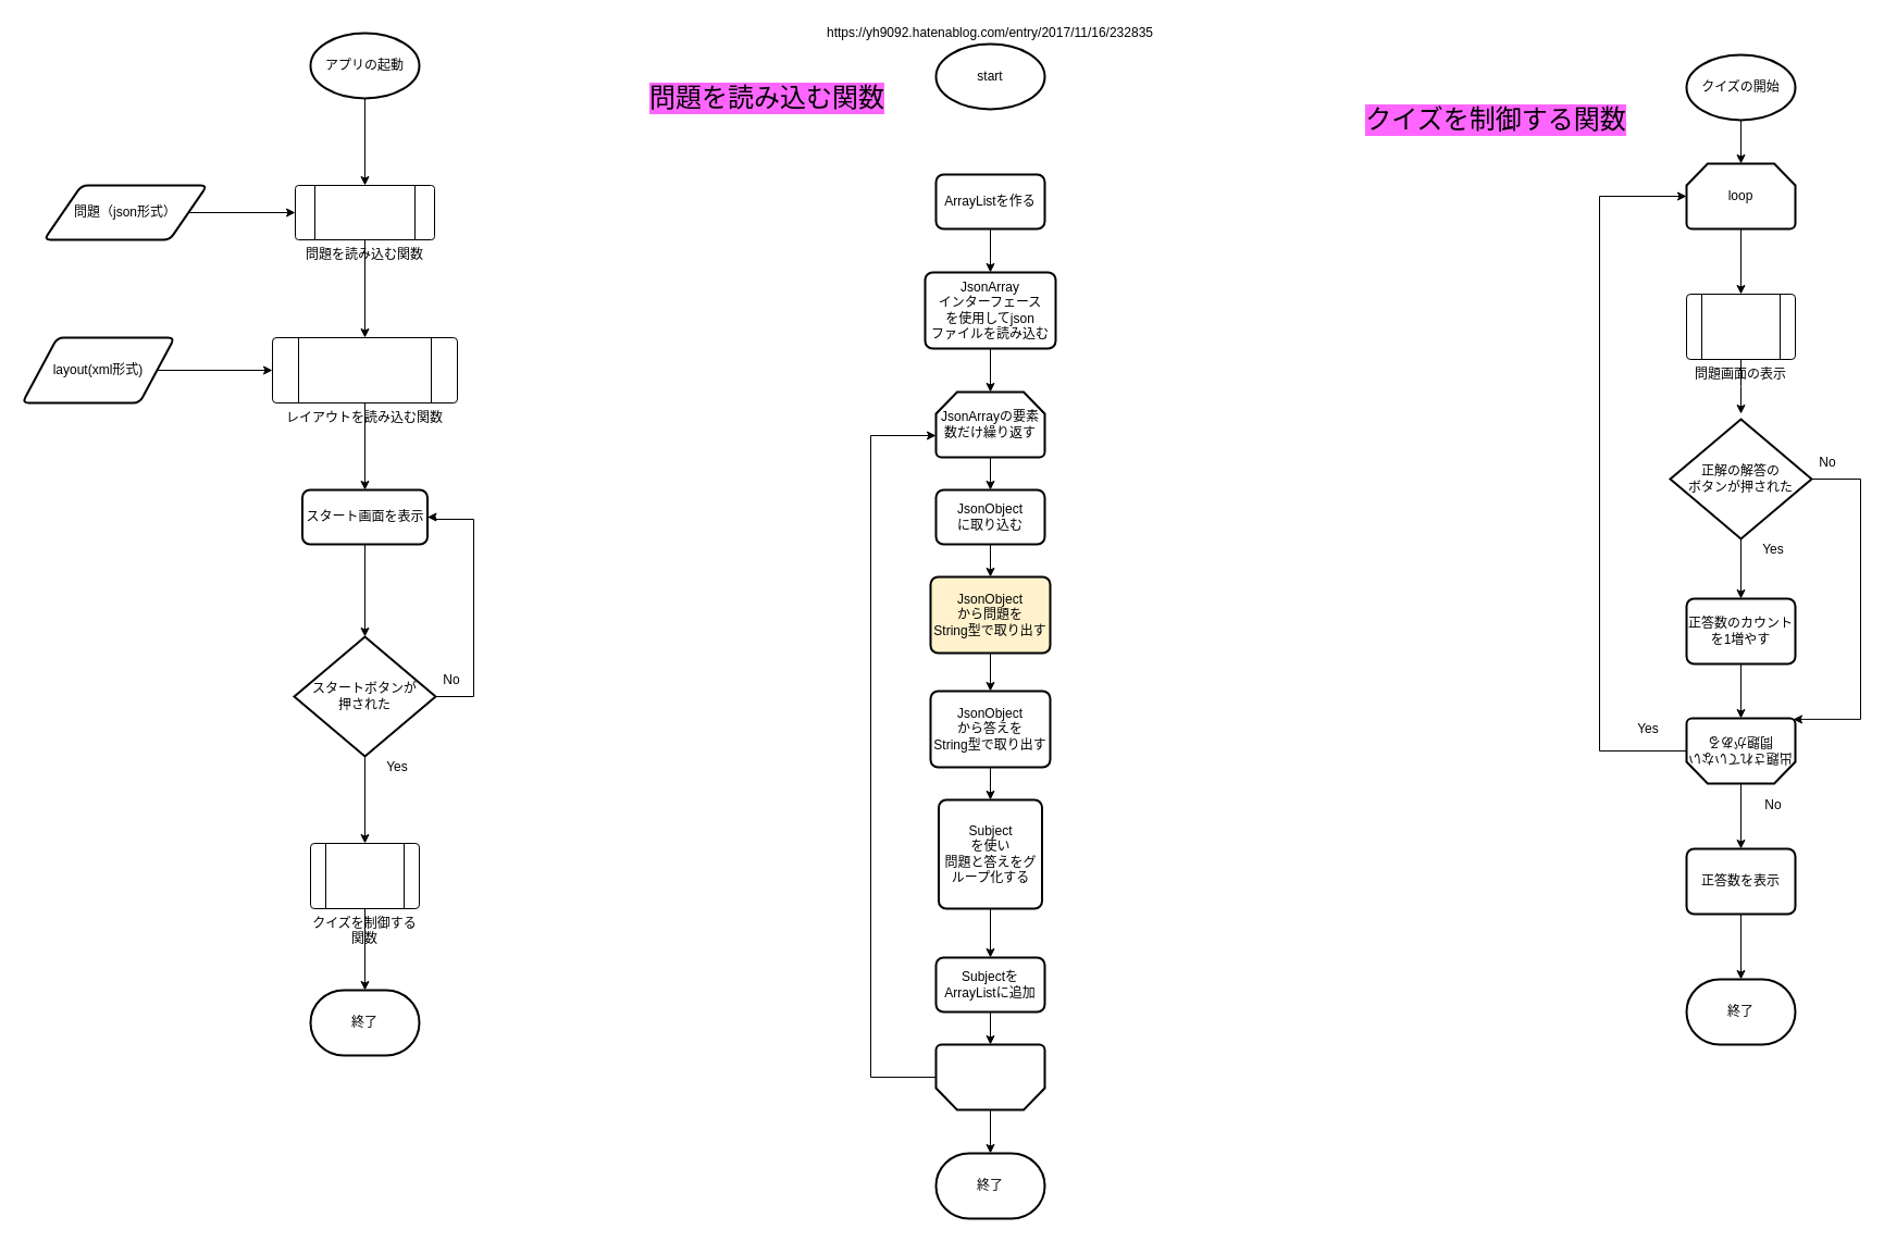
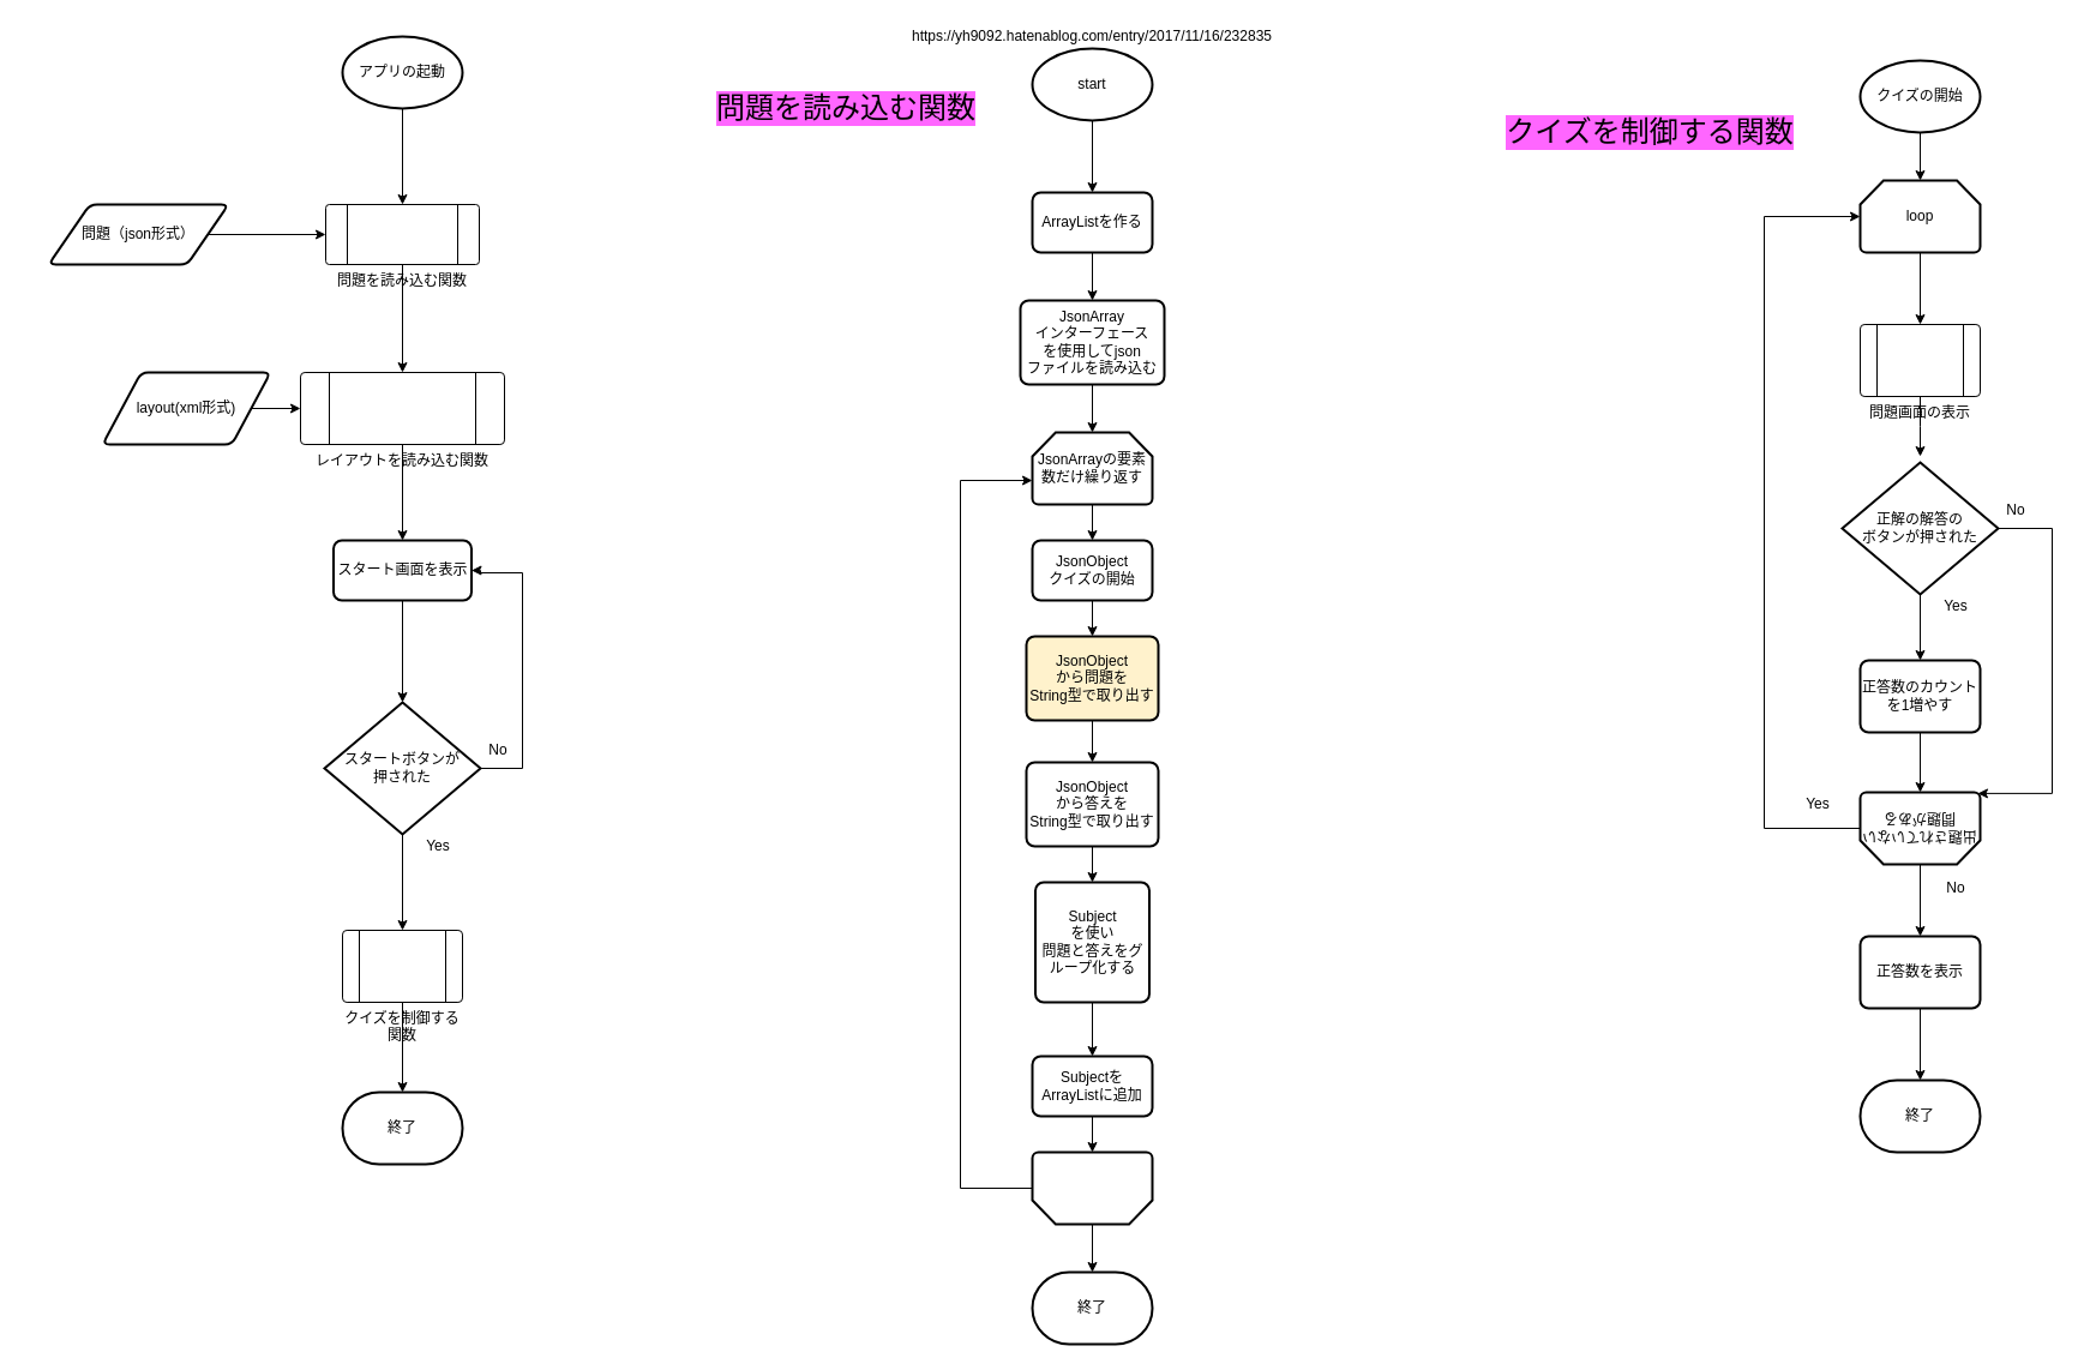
  <mxCell id="0" />
  <mxCell id="1" parent="0" />
  <mxCell id="2" style="edgeStyle=orthogonalEdgeStyle;rounded=0;orthogonalLoop=1;jettySize=auto;html=1;entryX=0.5;entryY=0;entryDx=0;entryDy=0;" parent="1" source="3" target="7" edge="1"><mxGeometry relative="1" as="geometry"><mxPoint x="335" y="140" as="targetPoint" /></mxGeometry></mxCell>
  <mxCell id="3" value="アプリの起動" style="strokeWidth=2;html=1;shape=mxgraph.flowchart.start_1;whiteSpace=wrap;" parent="1" vertex="1"><mxGeometry x="285" y="30" width="100" height="60" as="geometry" /></mxCell>
  <mxCell id="4" style="edgeStyle=orthogonalEdgeStyle;rounded=0;orthogonalLoop=1;jettySize=auto;html=1;entryX=0;entryY=0.5;entryDx=0;entryDy=0;" parent="1" source="5" target="7" edge="1"><mxGeometry relative="1" as="geometry" /></mxCell>
  <mxCell id="5" value="問題（json形式）" style="shape=parallelogram;html=1;strokeWidth=2;perimeter=parallelogramPerimeter;whiteSpace=wrap;rounded=1;arcSize=12;size=0.23;" parent="1" vertex="1"><mxGeometry x="40" y="170" width="150" height="50" as="geometry" /></mxCell>
  <mxCell id="6" style="edgeStyle=orthogonalEdgeStyle;rounded=0;orthogonalLoop=1;jettySize=auto;html=1;entryX=0.5;entryY=0;entryDx=0;entryDy=0;" parent="1" source="7" target="9" edge="1"><mxGeometry relative="1" as="geometry" /></mxCell>
  <mxCell id="7" value="問題を読み込む関数" style="verticalLabelPosition=bottom;verticalAlign=top;html=1;shape=process;whiteSpace=wrap;rounded=1;size=0.14;arcSize=6;" parent="1" vertex="1"><mxGeometry x="271" y="170" width="128" height="50" as="geometry" /></mxCell>
  <mxCell id="8" style="edgeStyle=orthogonalEdgeStyle;rounded=0;orthogonalLoop=1;jettySize=auto;html=1;entryX=0.5;entryY=0;entryDx=0;entryDy=0;" parent="1" source="9" target="43" edge="1"><mxGeometry relative="1" as="geometry"><mxPoint x="335" y="455" as="targetPoint" /></mxGeometry></mxCell>
  <mxCell id="9" value="レイアウトを読み込む関数" style="verticalLabelPosition=bottom;verticalAlign=top;html=1;shape=process;whiteSpace=wrap;rounded=1;size=0.14;arcSize=6;" parent="1" vertex="1"><mxGeometry x="250" y="310" width="170" height="60" as="geometry" /></mxCell>
  <mxCell id="10" style="edgeStyle=orthogonalEdgeStyle;rounded=0;orthogonalLoop=1;jettySize=auto;html=1;entryX=0;entryY=0.5;entryDx=0;entryDy=0;" parent="1" source="11" target="9" edge="1"><mxGeometry relative="1" as="geometry" /></mxCell>
- <mxCell id="11" value="layout(xml形式)" style="shape=parallelogram;html=1;strokeWidth=2;perimeter=parallelogramPerimeter;whiteSpace=wrap;rounded=1;arcSize=12;size=0.23;" parent="1" vertex="1"><mxGeometry x="20" y="310" width="140" height="60" as="geometry" /></mxCell>
+ <mxCell id="11" value="layout(xml形式)" style="shape=parallelogram;html=1;strokeWidth=2;perimeter=parallelogramPerimeter;whiteSpace=wrap;rounded=1;arcSize=12;size=0.23;" parent="1" vertex="1"><mxGeometry x="85" y="310" width="140" height="60" as="geometry" /></mxCell>
  <mxCell id="12" style="edgeStyle=orthogonalEdgeStyle;rounded=0;orthogonalLoop=1;jettySize=auto;html=1;entryX=0.5;entryY=0;entryDx=0;entryDy=0;entryPerimeter=0;" parent="1" source="13" target="14" edge="1"><mxGeometry relative="1" as="geometry" /></mxCell>
  <mxCell id="13" value="クイズを制御する関数" style="verticalLabelPosition=bottom;verticalAlign=top;html=1;shape=process;whiteSpace=wrap;rounded=1;size=0.14;arcSize=6;" parent="1" vertex="1"><mxGeometry x="285" y="775" width="100" height="60" as="geometry" /></mxCell>
  <mxCell id="14" value="終了" style="strokeWidth=2;html=1;shape=mxgraph.flowchart.terminator;whiteSpace=wrap;" parent="1" vertex="1"><mxGeometry x="285" y="910" width="100" height="60" as="geometry" /></mxCell>
  <mxCell id="15" value="クイズを制御する関数" style="text;html=1;strokeColor=none;fillColor=none;align=center;verticalAlign=middle;whiteSpace=wrap;rounded=0;labelBackgroundColor=#FF66FF;fontSize=24;" parent="1" vertex="1"><mxGeometry x="1250" y="100" width="250" height="20" as="geometry" /></mxCell>
  <mxCell id="16" style="edgeStyle=orthogonalEdgeStyle;rounded=0;orthogonalLoop=1;jettySize=auto;html=1;fontSize=12;entryX=0.5;entryY=0;entryDx=0;entryDy=0;entryPerimeter=0;" parent="1" source="17" target="26" edge="1"><mxGeometry relative="1" as="geometry"><mxPoint x="1600" y="170" as="targetPoint" /></mxGeometry></mxCell>
  <mxCell id="17" value="クイズの開始" style="strokeWidth=2;html=1;shape=mxgraph.flowchart.start_1;whiteSpace=wrap;labelBackgroundColor=none;fontSize=12;" parent="1" vertex="1"><mxGeometry x="1550" y="50" width="100" height="60" as="geometry" /></mxCell>
  <mxCell id="18" style="edgeStyle=orthogonalEdgeStyle;rounded=0;orthogonalLoop=1;jettySize=auto;html=1;fontSize=12;" parent="1" source="19" edge="1"><mxGeometry relative="1" as="geometry"><mxPoint x="1600" y="380" as="targetPoint" /></mxGeometry></mxCell>
  <mxCell id="19" value="問題画面の表示" style="verticalLabelPosition=bottom;verticalAlign=top;html=1;shape=process;whiteSpace=wrap;rounded=1;size=0.14;arcSize=6;labelBackgroundColor=none;fontSize=12;" parent="1" vertex="1"><mxGeometry x="1550" y="270" width="100" height="60" as="geometry" /></mxCell>
  <mxCell id="20" style="edgeStyle=orthogonalEdgeStyle;rounded=0;orthogonalLoop=1;jettySize=auto;html=1;entryX=0.02;entryY=0.985;entryDx=0;entryDy=0;entryPerimeter=0;fontSize=12;" parent="1" source="22" target="31" edge="1"><mxGeometry relative="1" as="geometry"><Array as="points"><mxPoint x="1710" y="440" /><mxPoint x="1710" y="661" /></Array></mxGeometry></mxCell>
  <mxCell id="21" style="edgeStyle=orthogonalEdgeStyle;rounded=0;orthogonalLoop=1;jettySize=auto;html=1;entryX=0.5;entryY=0;entryDx=0;entryDy=0;fontSize=12;" parent="1" source="22" target="28" edge="1"><mxGeometry relative="1" as="geometry" /></mxCell>
  <mxCell id="22" value="&lt;div&gt;正解の解答の&lt;/div&gt;&lt;div&gt;ボタンが押された&lt;br&gt;&lt;/div&gt;" style="strokeWidth=2;html=1;shape=mxgraph.flowchart.decision;whiteSpace=wrap;labelBackgroundColor=none;fontSize=12;" parent="1" vertex="1"><mxGeometry x="1535" y="385" width="130" height="110" as="geometry" /></mxCell>
  <mxCell id="23" value="Yes" style="text;html=1;strokeColor=none;fillColor=none;align=center;verticalAlign=middle;whiteSpace=wrap;rounded=0;labelBackgroundColor=none;fontSize=12;" parent="1" vertex="1"><mxGeometry x="1610" y="495" width="40" height="20" as="geometry" /></mxCell>
  <mxCell id="24" value="No" style="text;html=1;strokeColor=none;fillColor=none;align=center;verticalAlign=middle;whiteSpace=wrap;rounded=0;labelBackgroundColor=none;fontSize=12;" parent="1" vertex="1"><mxGeometry x="1660" y="415" width="40" height="20" as="geometry" /></mxCell>
  <mxCell id="25" style="edgeStyle=orthogonalEdgeStyle;rounded=0;orthogonalLoop=1;jettySize=auto;html=1;fontSize=12;" parent="1" source="26" target="19" edge="1"><mxGeometry relative="1" as="geometry" /></mxCell>
  <mxCell id="26" value="loop" style="strokeWidth=2;html=1;shape=mxgraph.flowchart.loop_limit;whiteSpace=wrap;labelBackgroundColor=none;fontSize=12;" parent="1" vertex="1"><mxGeometry x="1550" y="150" width="100" height="60" as="geometry" /></mxCell>
  <mxCell id="27" style="edgeStyle=orthogonalEdgeStyle;rounded=0;orthogonalLoop=1;jettySize=auto;html=1;entryX=0.5;entryY=1;entryDx=0;entryDy=0;entryPerimeter=0;fontSize=12;" parent="1" source="28" target="31" edge="1"><mxGeometry relative="1" as="geometry" /></mxCell>
  <mxCell id="28" value="正答数のカウントを1増やす" style="rounded=1;whiteSpace=wrap;html=1;absoluteArcSize=1;arcSize=14;strokeWidth=2;labelBackgroundColor=none;fontSize=12;" parent="1" vertex="1"><mxGeometry x="1550" y="550" width="100" height="60" as="geometry" /></mxCell>
  <mxCell id="29" style="edgeStyle=orthogonalEdgeStyle;rounded=0;orthogonalLoop=1;jettySize=auto;html=1;entryX=0;entryY=0.5;entryDx=0;entryDy=0;entryPerimeter=0;fontSize=12;" parent="1" source="31" target="26" edge="1"><mxGeometry relative="1" as="geometry"><Array as="points"><mxPoint x="1470" y="690" /><mxPoint x="1470" y="180" /></Array></mxGeometry></mxCell>
  <mxCell id="30" style="edgeStyle=orthogonalEdgeStyle;rounded=0;orthogonalLoop=1;jettySize=auto;html=1;fontSize=12;entryX=0.5;entryY=0;entryDx=0;entryDy=0;" parent="1" source="31" target="35" edge="1"><mxGeometry relative="1" as="geometry"><mxPoint x="1600" y="770" as="targetPoint" /></mxGeometry></mxCell>
  <mxCell id="31" value="出題されていない問題がある" style="strokeWidth=2;html=1;shape=mxgraph.flowchart.loop_limit;whiteSpace=wrap;labelBackgroundColor=none;fontSize=12;rotation=-180;" parent="1" vertex="1"><mxGeometry x="1550" y="660" width="100" height="60" as="geometry" /></mxCell>
  <mxCell id="32" value="Yes" style="text;html=1;strokeColor=none;fillColor=none;align=center;verticalAlign=middle;whiteSpace=wrap;rounded=0;labelBackgroundColor=none;fontSize=12;" parent="1" vertex="1"><mxGeometry x="1495" y="660" width="40" height="20" as="geometry" /></mxCell>
  <mxCell id="33" value="No" style="text;html=1;strokeColor=none;fillColor=none;align=center;verticalAlign=middle;whiteSpace=wrap;rounded=0;labelBackgroundColor=none;fontSize=12;" parent="1" vertex="1"><mxGeometry x="1610" y="730" width="40" height="20" as="geometry" /></mxCell>
  <mxCell id="34" style="edgeStyle=orthogonalEdgeStyle;rounded=0;orthogonalLoop=1;jettySize=auto;html=1;fontSize=12;" parent="1" source="35" target="36" edge="1"><mxGeometry relative="1" as="geometry" /></mxCell>
  <mxCell id="35" value="正答数を表示" style="rounded=1;whiteSpace=wrap;html=1;absoluteArcSize=1;arcSize=14;strokeWidth=2;labelBackgroundColor=none;fontSize=12;" parent="1" vertex="1"><mxGeometry x="1550" y="780" width="100" height="60" as="geometry" /></mxCell>
  <mxCell id="36" value="終了" style="strokeWidth=2;html=1;shape=mxgraph.flowchart.terminator;whiteSpace=wrap;labelBackgroundColor=none;fontSize=12;" parent="1" vertex="1"><mxGeometry x="1550" y="900" width="100" height="60" as="geometry" /></mxCell>
  <mxCell id="37" style="edgeStyle=orthogonalEdgeStyle;rounded=0;orthogonalLoop=1;jettySize=auto;html=1;fontSize=12;exitX=0.5;exitY=1;exitDx=0;exitDy=0;" edge="1" parent="1" source="43" target="40"><mxGeometry relative="1" as="geometry"><mxPoint x="335" y="515" as="sourcePoint" /></mxGeometry></mxCell>
  <mxCell id="38" style="edgeStyle=orthogonalEdgeStyle;rounded=0;orthogonalLoop=1;jettySize=auto;html=1;fontSize=12;entryX=0.5;entryY=0;entryDx=0;entryDy=0;" edge="1" parent="1" source="40" target="13"><mxGeometry relative="1" as="geometry"><mxPoint x="450" y="765" as="targetPoint" /></mxGeometry></mxCell>
  <mxCell id="39" style="edgeStyle=orthogonalEdgeStyle;rounded=0;orthogonalLoop=1;jettySize=auto;html=1;entryX=1;entryY=0.5;entryDx=0;entryDy=0;fontSize=12;" edge="1" parent="1" source="40" target="43"><mxGeometry relative="1" as="geometry"><Array as="points"><mxPoint x="435" y="640" /><mxPoint x="435" y="477" /><mxPoint x="400" y="477" /></Array><mxPoint x="395.96" y="477.02" as="targetPoint" /></mxGeometry></mxCell>
  <mxCell id="40" value="&lt;div&gt;スタートボタンが&lt;/div&gt;&lt;div&gt;押された&lt;/div&gt;" style="strokeWidth=2;html=1;shape=mxgraph.flowchart.decision;whiteSpace=wrap;labelBackgroundColor=none;fontSize=12;" vertex="1" parent="1"><mxGeometry x="270" y="585" width="130" height="110" as="geometry" /></mxCell>
  <mxCell id="41" value="Yes" style="text;html=1;strokeColor=none;fillColor=none;align=center;verticalAlign=middle;whiteSpace=wrap;rounded=0;labelBackgroundColor=none;fontSize=12;" vertex="1" parent="1"><mxGeometry x="345" y="695" width="40" height="20" as="geometry" /></mxCell>
  <mxCell id="42" value="No" style="text;html=1;strokeColor=none;fillColor=none;align=center;verticalAlign=middle;whiteSpace=wrap;rounded=0;labelBackgroundColor=none;fontSize=12;" vertex="1" parent="1"><mxGeometry x="395" y="615" width="40" height="20" as="geometry" /></mxCell>
  <mxCell id="43" value="スタート画面を表示" style="rounded=1;whiteSpace=wrap;html=1;absoluteArcSize=1;arcSize=14;strokeWidth=2;" vertex="1" parent="1"><mxGeometry x="277.5" y="450" width="115" height="50" as="geometry" /></mxCell>
  <mxCell id="44" value="問題を読み込む関数" style="text;html=1;strokeColor=none;fillColor=none;align=center;verticalAlign=middle;whiteSpace=wrap;rounded=0;labelBackgroundColor=#FF66FF;fontSize=24;" vertex="1" parent="1"><mxGeometry x="590" y="80" width="230" height="20" as="geometry" /></mxCell>
+ <mxCell id="45" style="edgeStyle=orthogonalEdgeStyle;rounded=0;orthogonalLoop=1;jettySize=auto;html=1;entryX=0.5;entryY=0;entryDx=0;entryDy=0;" edge="1" parent="1" source="46" target="50"><mxGeometry relative="1" as="geometry" /></mxCell>
  <mxCell id="46" value="start" style="strokeWidth=2;html=1;shape=mxgraph.flowchart.start_1;whiteSpace=wrap;" vertex="1" parent="1"><mxGeometry x="860" y="40" width="100" height="60" as="geometry" /></mxCell>
  <mxCell id="47" style="edgeStyle=orthogonalEdgeStyle;rounded=0;orthogonalLoop=1;jettySize=auto;html=1;entryX=0.5;entryY=0;entryDx=0;entryDy=0;entryPerimeter=0;" edge="1" parent="1" source="48" target="62"><mxGeometry relative="1" as="geometry" /></mxCell>
  <mxCell id="48" value="&lt;div&gt;JsonArray&lt;/div&gt;&lt;div&gt;インターフェース&lt;/div&gt;&lt;div&gt;を使用してjson&lt;/div&gt;&lt;div&gt;ファイルを読み込む&lt;br&gt;&lt;/div&gt;" style="rounded=1;whiteSpace=wrap;html=1;absoluteArcSize=1;arcSize=14;strokeWidth=2;" vertex="1" parent="1"><mxGeometry x="850" y="250" width="120" height="70" as="geometry" /></mxCell>
  <mxCell id="49" style="edgeStyle=orthogonalEdgeStyle;rounded=0;orthogonalLoop=1;jettySize=auto;html=1;entryX=0.5;entryY=0;entryDx=0;entryDy=0;" edge="1" parent="1" source="50" target="48"><mxGeometry relative="1" as="geometry" /></mxCell>
  <mxCell id="50" value="ArrayListを作る" style="rounded=1;whiteSpace=wrap;html=1;absoluteArcSize=1;arcSize=14;strokeWidth=2;" vertex="1" parent="1"><mxGeometry x="860" y="160" width="100" height="50" as="geometry" /></mxCell>
  <mxCell id="51" style="edgeStyle=orthogonalEdgeStyle;rounded=0;orthogonalLoop=1;jettySize=auto;html=1;entryX=0.5;entryY=0;entryDx=0;entryDy=0;" edge="1" parent="1" source="52" target="54"><mxGeometry relative="1" as="geometry" /></mxCell>
- <mxCell id="52" value="&lt;div&gt;JsonObject&lt;/div&gt;&lt;div&gt;に取り込む&lt;br&gt;&lt;/div&gt;" style="rounded=1;whiteSpace=wrap;html=1;absoluteArcSize=1;arcSize=14;strokeWidth=2;" vertex="1" parent="1"><mxGeometry x="860" y="450" width="100" height="50" as="geometry" /></mxCell>
+ <mxCell id="52" value="&lt;div&gt;JsonObject&lt;/div&gt;&lt;div&gt;クイズの開始&lt;br&gt;&lt;/div&gt;" style="rounded=1;whiteSpace=wrap;html=1;absoluteArcSize=1;arcSize=14;strokeWidth=2;" vertex="1" parent="1"><mxGeometry x="860" y="450" width="100" height="50" as="geometry" /></mxCell>
  <mxCell id="53" style="edgeStyle=orthogonalEdgeStyle;rounded=0;orthogonalLoop=1;jettySize=auto;html=1;entryX=0.5;entryY=0;entryDx=0;entryDy=0;" edge="1" parent="1" source="54" target="56"><mxGeometry relative="1" as="geometry" /></mxCell>
  <mxCell id="54" value="&lt;div&gt;JsonObject&lt;/div&gt;&lt;div&gt;から問題を&lt;/div&gt;&lt;div&gt;String型で取り出す&lt;br&gt;&lt;/div&gt;" style="rounded=1;whiteSpace=wrap;html=1;absoluteArcSize=1;arcSize=14;strokeWidth=2;fillColor=#fff2cc;" vertex="1" parent="1"><mxGeometry x="855" y="530" width="110" height="70" as="geometry" /></mxCell>
  <mxCell id="55" style="edgeStyle=orthogonalEdgeStyle;rounded=0;orthogonalLoop=1;jettySize=auto;html=1;entryX=0.5;entryY=0;entryDx=0;entryDy=0;" edge="1" parent="1" source="56" target="58"><mxGeometry relative="1" as="geometry" /></mxCell>
  <mxCell id="56" value="&lt;div&gt;JsonObject&lt;/div&gt;&lt;div&gt;から答えを&lt;/div&gt;&lt;div&gt;String型で取り出す&lt;br&gt;&lt;/div&gt;" style="rounded=1;whiteSpace=wrap;html=1;absoluteArcSize=1;arcSize=14;strokeWidth=2;" vertex="1" parent="1"><mxGeometry x="855" y="635" width="110" height="70" as="geometry" /></mxCell>
  <mxCell id="57" style="edgeStyle=orthogonalEdgeStyle;rounded=0;orthogonalLoop=1;jettySize=auto;html=1;entryX=0.5;entryY=0;entryDx=0;entryDy=0;" edge="1" parent="1" source="58" target="60"><mxGeometry relative="1" as="geometry" /></mxCell>
  <mxCell id="58" value="Subject&lt;br&gt;を使い&lt;br&gt;問題と答えをグループ化する" style="rounded=1;whiteSpace=wrap;html=1;absoluteArcSize=1;arcSize=14;strokeWidth=2;" vertex="1" parent="1"><mxGeometry x="862.5" y="735" width="95" height="100" as="geometry" /></mxCell>
  <mxCell id="59" style="edgeStyle=orthogonalEdgeStyle;rounded=0;orthogonalLoop=1;jettySize=auto;html=1;entryX=0.5;entryY=1;entryDx=0;entryDy=0;entryPerimeter=0;" edge="1" parent="1" source="60" target="65"><mxGeometry relative="1" as="geometry" /></mxCell>
  <mxCell id="60" value="Subjectを&lt;br&gt;ArrayListに追加" style="rounded=1;whiteSpace=wrap;html=1;absoluteArcSize=1;arcSize=14;strokeWidth=2;" vertex="1" parent="1"><mxGeometry x="860" y="880" width="100" height="50" as="geometry" /></mxCell>
  <mxCell id="61" style="edgeStyle=orthogonalEdgeStyle;rounded=0;orthogonalLoop=1;jettySize=auto;html=1;entryX=0.5;entryY=0;entryDx=0;entryDy=0;" edge="1" parent="1" source="62" target="52"><mxGeometry relative="1" as="geometry" /></mxCell>
  <mxCell id="62" value="JsonArrayの要素数だけ繰り返す" style="strokeWidth=2;html=1;shape=mxgraph.flowchart.loop_limit;whiteSpace=wrap;" vertex="1" parent="1"><mxGeometry x="860" y="360" width="100" height="60" as="geometry" /></mxCell>
  <mxCell id="63" style="edgeStyle=orthogonalEdgeStyle;rounded=0;orthogonalLoop=1;jettySize=auto;html=1;entryX=0;entryY=0.667;entryDx=0;entryDy=0;entryPerimeter=0;" edge="1" parent="1" source="65" target="62"><mxGeometry relative="1" as="geometry"><Array as="points"><mxPoint x="800" y="990" /><mxPoint x="800" y="400" /></Array></mxGeometry></mxCell>
  <mxCell id="64" style="edgeStyle=orthogonalEdgeStyle;rounded=0;orthogonalLoop=1;jettySize=auto;html=1;" edge="1" parent="1" source="65" target="66"><mxGeometry relative="1" as="geometry"><mxPoint x="910" y="1060" as="targetPoint" /></mxGeometry></mxCell>
  <mxCell id="65" value="" style="strokeWidth=2;html=1;shape=mxgraph.flowchart.loop_limit;whiteSpace=wrap;rotation=-180;" vertex="1" parent="1"><mxGeometry x="860" y="960" width="100" height="60" as="geometry" /></mxCell>
  <mxCell id="66" value="終了" style="strokeWidth=2;html=1;shape=mxgraph.flowchart.terminator;whiteSpace=wrap;" vertex="1" parent="1"><mxGeometry x="860" y="1060" width="100" height="60" as="geometry" /></mxCell>
  <mxCell id="67" value="https://yh9092.hatenablog.com/entry/2017/11/16/232835" style="text;html=1;strokeColor=none;fillColor=none;align=center;verticalAlign=middle;whiteSpace=wrap;rounded=0;" vertex="1" parent="1"><mxGeometry x="740" y="20" width="340" height="20" as="geometry" /></mxCell>
